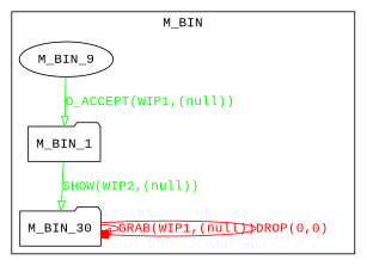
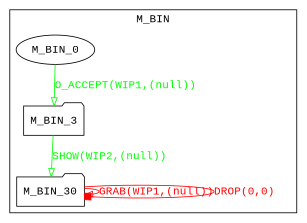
  digraph {
    fontname="Liberation Mono"
    node [fontname="Liberation Mono" shape=folder]
    edge [arrowhead=onormal color=green fontcolor=green fontname="Liberation Mono"]
-   M_BIN_0 [shape=ellipse label=M_BIN_9]
-   M_BIN_1
+   M_BIN_0 [shape=ellipse]
+   M_BIN_1 [label=M_BIN_3]
    n3 [label=M_BIN_30]
    subgraph cluster_1 {
      label=M_BIN
      M_BIN_0
      M_BIN_1
      n3
    }
    M_BIN_0 -> M_BIN_1 [label="O_ACCEPT(WIP1,(null))"]
    M_BIN_1 -> n3 [label="SHOW(WIP2,(null))"]
    n3 -> n3 [color=red fontcolor=red label="GRAB(WIP1,(null))"]
    n3 -> n3 [arrowhead=box color=red fontcolor=red label="DROP(0,0)"]
  }
